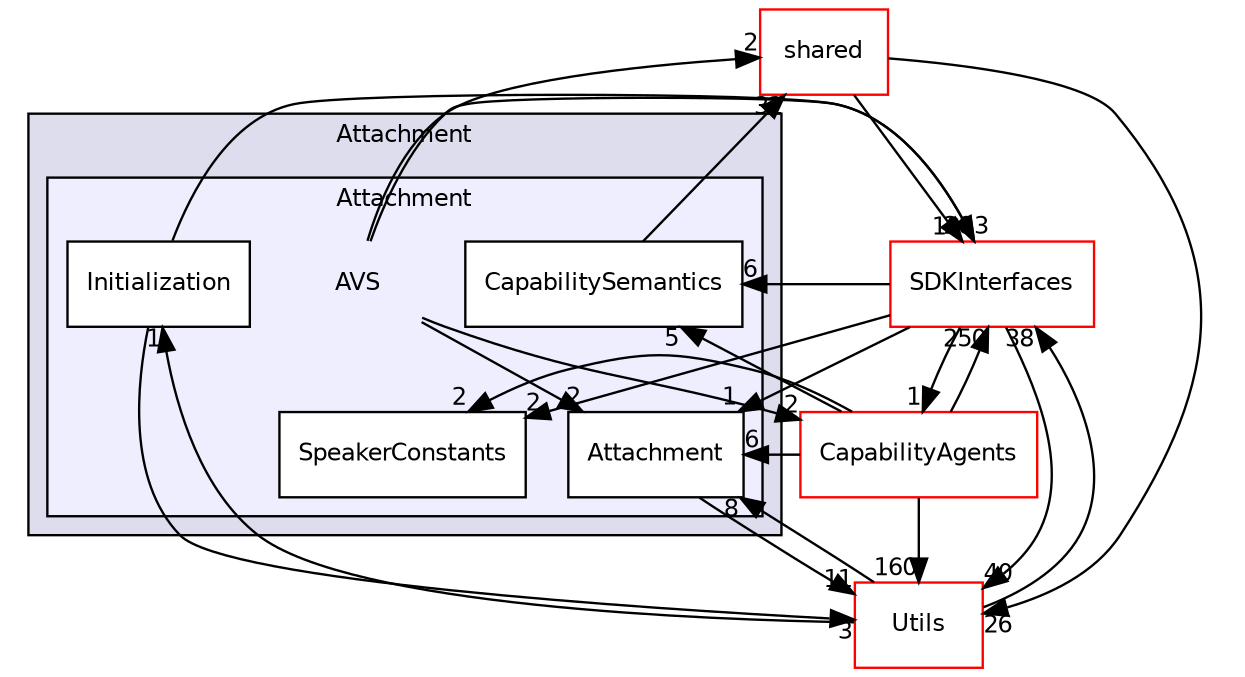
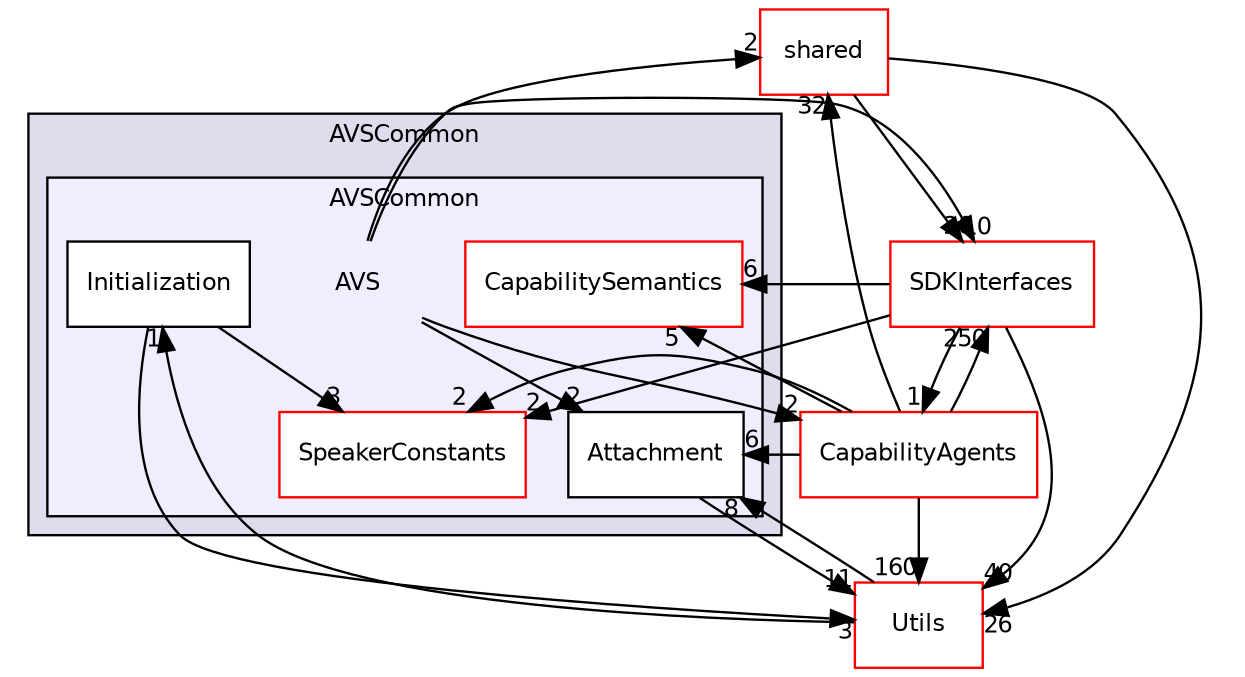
  digraph {
    compound=true
    node [fontname=Helvetica fontsize=10 shape=box color=black fillcolor=white style=filled]
    edge [headlabel=2 labeldistance=1.5 labelfontname=Helvetica labelfontsize=10]
    n1 [label=AVS shape=plaintext color="" fillcolor="" style=""]
    n2 [label=Attachment]
-   n3 [label=CapabilitySemantics]
+   n3 [color=red label=CapabilitySemantics]
    n4 [label=Initialization]
-   n5 [label=SpeakerConstants]
+   n5 [color=red label=SpeakerConstants]
    n6 [color=red label=shared]
    n7 [color=red label=CapabilityAgents]
    n8 [color=red label=SDKInterfaces]
    n9 [color=red label=Utils]
    subgraph cluster_1 {
      bgcolor="#ddddee"
      fontname=Helvetica
      fontsize=10
-     label=Attachment
+     label=AVSCommon
      pencolor=black
      subgraph cluster_2 {
        bgcolor="#eeeeff"
        fontname=Helvetica
        fontsize=10
        pencolor=black
        n1
        n2
        n3
        n4
        n5
      }
    }
    n1 -> n2
    n1 -> n6
    n1 -> n7
    n1 -> n8 [headlabel=26]
    n2 -> n9 [headlabel=11]
-   n4 -> n8 [headlabel=3]
+   n4 -> n5 [headlabel=3]
    n4 -> n9 [headlabel=3]
    n6 -> n8 [headlabel=10]
    n6 -> n9 [headlabel=26]
    n7 -> n2 [headlabel=6]
    n7 -> n3 [headlabel=5]
    n7 -> n5
-   n3 -> n6 [headlabel=32]
+   n7 -> n6 [headlabel=32]
    n7 -> n8 [headlabel=250]
    n7 -> n9 [headlabel=160]
-   n8 -> n2 [headlabel=1]
    n8 -> n3 [headlabel=6]
    n8 -> n5
    n8 -> n7 [headlabel=1]
    n8 -> n9 [headlabel=40]
    n9 -> n2 [headlabel=8]
    n9 -> n4 [headlabel=1]
-   n9 -> n8 [headlabel=38]
  }
